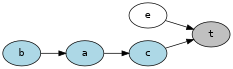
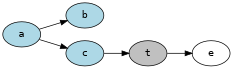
  digraph {
    fontname="DejaVu Sans Mono"
    rankdir=LR
    node [fillcolor=lightblue fontname="DejaVu Sans Mono" style=filled]
    edge [fontname="DejaVu Sans Mono"]
    a
    b
    c
    t [fillcolor=gray]
    e [fillcolor="" style=""]
-   b -> a
+   a -> b
    a -> c
    c -> t
-   e -> t
+   t -> e
  }
